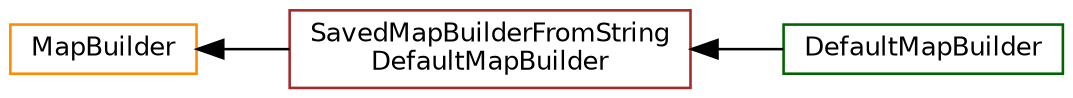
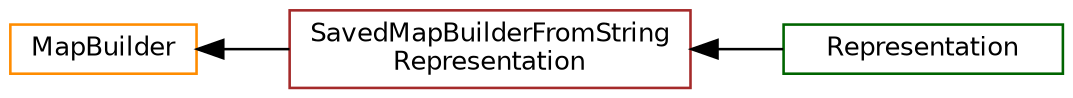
  digraph {
    rankdir=LR
    node [fillcolor=white fontname=Helvetica fontsize=10 shape=box style=filled]
    edge [color=black dir=back fontname=Helvetica fontsize=10 labelfontname=Helvetica labelfontsize=10 style=solid]
    n1 [color=darkorange height=0.2 label=MapBuilder width=0.4]
-   n2 [color=brown height=0.2 label="SavedMapBuilderFromString\lDefaultMapBuilder" width=0.4]
-   n3 [color=darkgreen height=0.2 label=DefaultMapBuilder width=0.4]
+   n2 [color=brown height=0.2 label="SavedMapBuilderFromString\lRepresentation" width=0.4]
+   n3 [color=darkgreen height=0.2 label=Representation width=0.4]
    n1 -> n2
    n2 -> n3
  }
